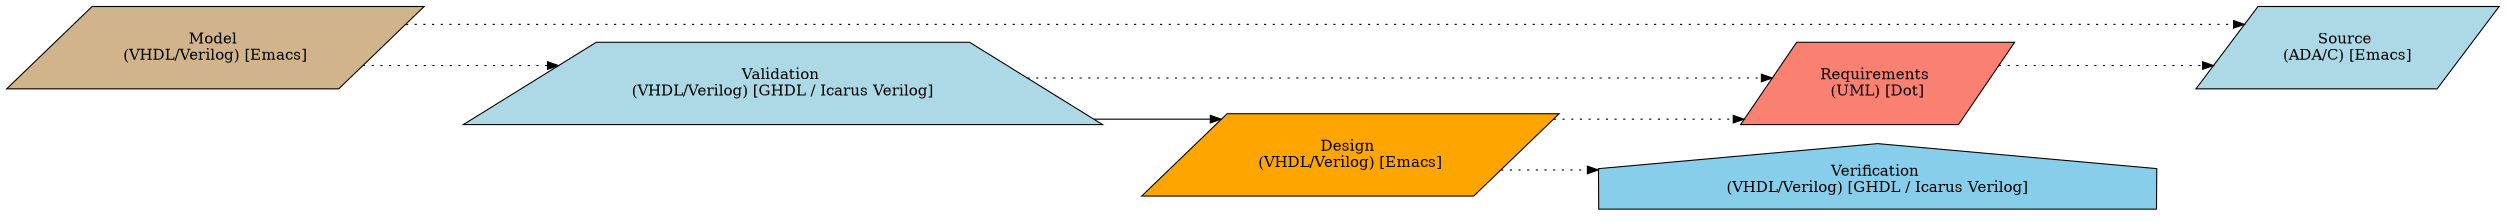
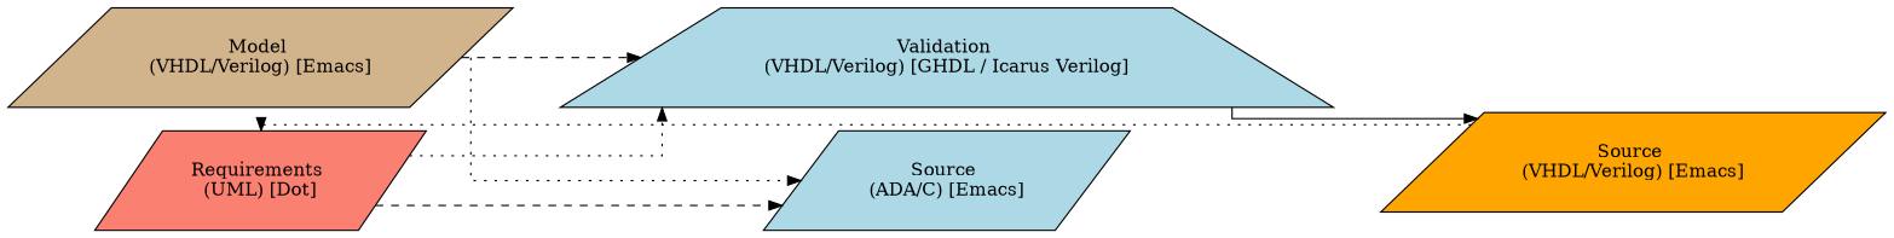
  digraph {
    rankdir=LR
    splines=ortho
    node [fillcolor=lightblue shape=parallelogram style=filled]
    edge [style=dotted]
    n1 [fillcolor=salmon label="Requirements \n(UML) [Dot]"]
    n2 [label="Source \n(ADA/C) [Emacs]"]
    n3 [fillcolor=tan label="Model \n(VHDL/Verilog) [Emacs]"]
    n4 [label="Validation \n(VHDL/Verilog) [GHDL / Icarus Verilog]" shape=trapezium]
-   n5 [fillcolor=orange label="Design \n(VHDL/Verilog) [Emacs]"]
-   n6 [fillcolor=skyblue label="Verification \n(VHDL/Verilog) [GHDL / Icarus Verilog]" shape=house]
-   n1 -> n2
+   n5 [fillcolor=orange label="Source \n(VHDL/Verilog) [Emacs]"]
+   n1 -> n2 [style=dashed]
    n3 -> n2
-   n3 -> n4
-   n4 -> n1
+   n3 -> n4 [style=dashed]
+   n1 -> n4
    n4 -> n5 [style=solid]
    n5 -> n1
-   n5 -> n6
  }
